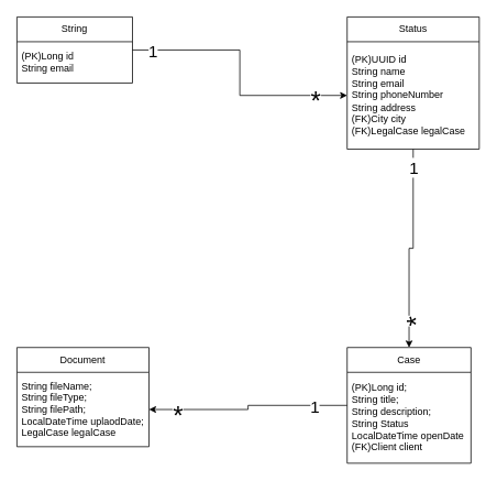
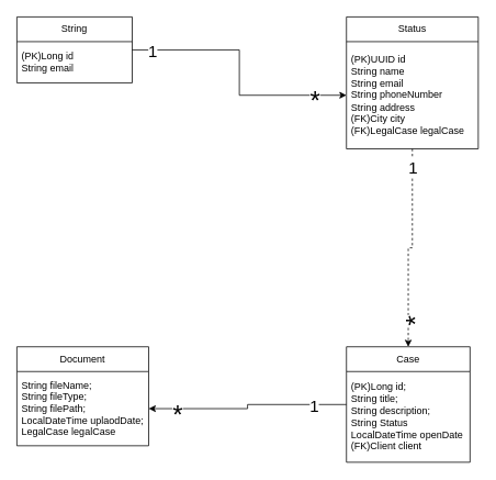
  <mxCell id="0" />
  <mxCell id="1" parent="0" />
  <mxCell id="2" style="edgeStyle=orthogonalEdgeStyle;rounded=0;orthogonalLoop=1;jettySize=auto;html=1;" edge="1" parent="1" source="5" target="10"><mxGeometry relative="1" as="geometry" /></mxCell>
  <mxCell id="3" value="1" style="edgeLabel;html=1;align=center;verticalAlign=middle;resizable=0;points=[];fontSize=20;" vertex="1" connectable="0" parent="2"><mxGeometry x="-0.848" relative="1" as="geometry"><mxPoint as="offset" /></mxGeometry></mxCell>
  <mxCell id="4" value="*" style="edgeLabel;html=1;align=center;verticalAlign=middle;resizable=0;points=[];fontSize=32;labelBackgroundColor=default;" vertex="1" connectable="0" parent="2"><mxGeometry x="0.752" y="1" relative="1" as="geometry"><mxPoint y="7" as="offset" /></mxGeometry></mxCell>
  <mxCell id="5" value="String" style="swimlane;fontStyle=0;childLayout=stackLayout;horizontal=1;startSize=30;horizontalStack=0;resizeParent=1;resizeParentMax=0;resizeLast=0;collapsible=1;marginBottom=0;whiteSpace=wrap;html=1;" vertex="1" parent="1"><mxGeometry x="20" y="20" width="140" height="80" as="geometry" /></mxCell>
  <mxCell id="6" value="(PK)Long id&lt;br&gt;String email" style="text;strokeColor=none;fillColor=none;align=left;verticalAlign=middle;spacingLeft=4;spacingRight=4;overflow=hidden;points=[[0,0.5],[1,0.5]];portConstraint=eastwest;rotatable=0;whiteSpace=wrap;html=1;" vertex="1" parent="5"><mxGeometry y="30" width="140" height="50" as="geometry" /></mxCell>
- <mxCell id="7" style="edgeStyle=orthogonalEdgeStyle;rounded=0;orthogonalLoop=1;jettySize=auto;html=1;" edge="1" parent="1" source="9" target="12"><mxGeometry relative="1" as="geometry" /></mxCell>
+ <mxCell id="7" style="edgeStyle=orthogonalEdgeStyle;rounded=0;orthogonalLoop=1;jettySize=auto;html=1;dashed=1;" edge="1" parent="1" source="9" target="12"><mxGeometry relative="1" as="geometry" /></mxCell>
  <mxCell id="8" value="1" style="edgeLabel;html=1;align=center;verticalAlign=middle;resizable=0;points=[];fontSize=20;" vertex="1" connectable="0" parent="7"><mxGeometry x="-0.861" y="2" relative="1" as="geometry"><mxPoint x="-2" y="4" as="offset" /></mxGeometry></mxCell>
  <mxCell id="9" value="Status" style="swimlane;fontStyle=0;childLayout=stackLayout;horizontal=1;startSize=30;horizontalStack=0;resizeParent=1;resizeParentMax=0;resizeLast=0;collapsible=1;marginBottom=0;whiteSpace=wrap;html=1;" vertex="1" parent="1"><mxGeometry x="420" y="20" width="160" height="160" as="geometry" /></mxCell>
  <mxCell id="10" value="(PK)UUID id&lt;br&gt;String name&lt;br&gt;String email&lt;br&gt;String phoneNumber&lt;br&gt;String address&lt;div&gt;(FK)City city&lt;/div&gt;&lt;div&gt;(FK)LegalCase legalCase&lt;/div&gt;" style="text;strokeColor=none;fillColor=none;align=left;verticalAlign=middle;spacingLeft=4;spacingRight=4;overflow=hidden;points=[[0,0.5],[1,0.5]];portConstraint=eastwest;rotatable=0;whiteSpace=wrap;html=1;" vertex="1" parent="9"><mxGeometry y="30" width="160" height="130" as="geometry" /></mxCell>
  <mxCell id="11" style="edgeStyle=orthogonalEdgeStyle;rounded=0;orthogonalLoop=1;jettySize=auto;html=1;" edge="1" parent="1" source="12" target="15"><mxGeometry relative="1" as="geometry" /></mxCell>
  <mxCell id="12" value="Case" style="swimlane;fontStyle=0;childLayout=stackLayout;horizontal=1;startSize=30;horizontalStack=0;resizeParent=1;resizeParentMax=0;resizeLast=0;collapsible=1;marginBottom=0;whiteSpace=wrap;html=1;" vertex="1" parent="1"><mxGeometry x="420" y="420" width="150" height="140" as="geometry" /></mxCell>
  <mxCell id="13" value="(PK)Long id;&lt;div&gt;String title;&lt;/div&gt;&lt;div&gt;String description;&lt;/div&gt;&lt;div&gt;String Status&lt;/div&gt;&lt;div&gt;LocalDateTime openDate&lt;/div&gt;&lt;div&gt;(FK)Client client&lt;/div&gt;" style="text;strokeColor=none;fillColor=none;align=left;verticalAlign=middle;spacingLeft=4;spacingRight=4;overflow=hidden;points=[[0,0.5],[1,0.5]];portConstraint=eastwest;rotatable=0;whiteSpace=wrap;html=1;" vertex="1" parent="12"><mxGeometry y="30" width="150" height="110" as="geometry" /></mxCell>
  <mxCell id="14" value="Document" style="swimlane;fontStyle=0;childLayout=stackLayout;horizontal=1;startSize=30;horizontalStack=0;resizeParent=1;resizeParentMax=0;resizeLast=0;collapsible=1;marginBottom=0;whiteSpace=wrap;html=1;" vertex="1" parent="1"><mxGeometry x="20" y="420" width="160" height="120" as="geometry" /></mxCell>
  <mxCell id="15" value="String fileName;&lt;div&gt;String fileType;&lt;/div&gt;&lt;div&gt;String filePath;&lt;/div&gt;&lt;div&gt;LocalDateTime uplaodDate;&lt;/div&gt;&lt;div&gt;LegalCase legalCase&lt;/div&gt;" style="text;strokeColor=none;fillColor=none;align=left;verticalAlign=middle;spacingLeft=4;spacingRight=4;overflow=hidden;points=[[0,0.5],[1,0.5]];portConstraint=eastwest;rotatable=0;whiteSpace=wrap;html=1;" vertex="1" parent="14"><mxGeometry y="30" width="160" height="90" as="geometry" /></mxCell>
  <mxCell id="16" value="*" style="edgeLabel;html=1;align=center;verticalAlign=middle;resizable=0;points=[];fontSize=32;labelBackgroundColor=default;rotation=-90;" vertex="1" connectable="0" parent="1"><mxGeometry x="503" y="390" as="geometry" /></mxCell>
  <mxCell id="17" value="1" style="edgeLabel;html=1;align=center;verticalAlign=middle;resizable=0;points=[];fontSize=20;" vertex="1" connectable="0" parent="1"><mxGeometry x="380" y="490" as="geometry" /></mxCell>
  <mxCell id="18" value="*" style="edgeLabel;html=1;align=center;verticalAlign=middle;resizable=0;points=[];fontSize=32;labelBackgroundColor=default;" vertex="1" connectable="0" parent="1"><mxGeometry x="417" y="185" as="geometry"><mxPoint x="-203" y="317" as="offset" /></mxGeometry></mxCell>
